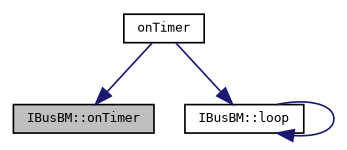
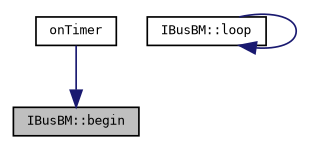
  digraph {
    rankdir=TB
    node [color=black fontname=DejaVuSansMono fontsize=8 shape=record]
    edge [color=midnightblue fontname=DejaVuSansMono fontsize=8 labelfontname=DejaVuSansMono labelfontsize=8 style=solid]
-   n1 [fillcolor=grey75 fontcolor=black height=0.2 label="IBusBM::onTimer" style=filled width=0.4]
+   n1 [fillcolor=grey75 fontcolor=black height=0.2 label="IBusBM::begin" style=filled width=0.4]
    n2 [height=0.2 label=onTimer width=0.4]
    n3 [height=0.2 label="IBusBM::loop" width=0.4]
    n2 -> n1
-   n2 -> n3
    n3 -> n3
  }
